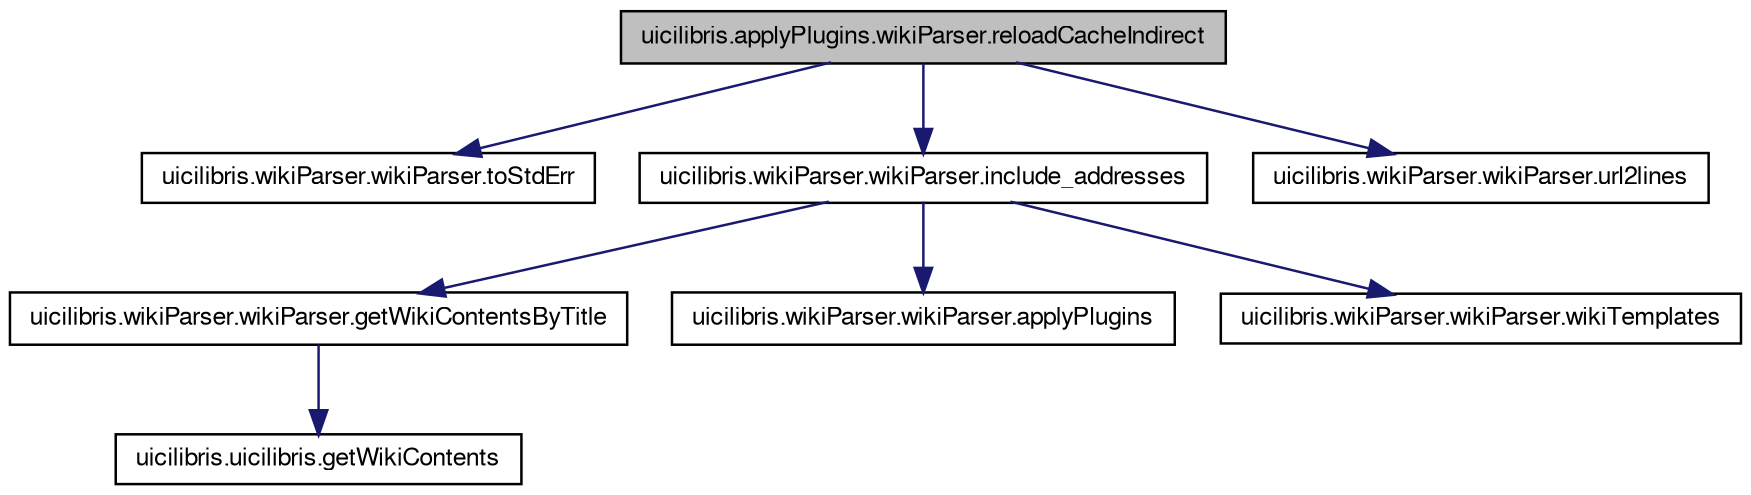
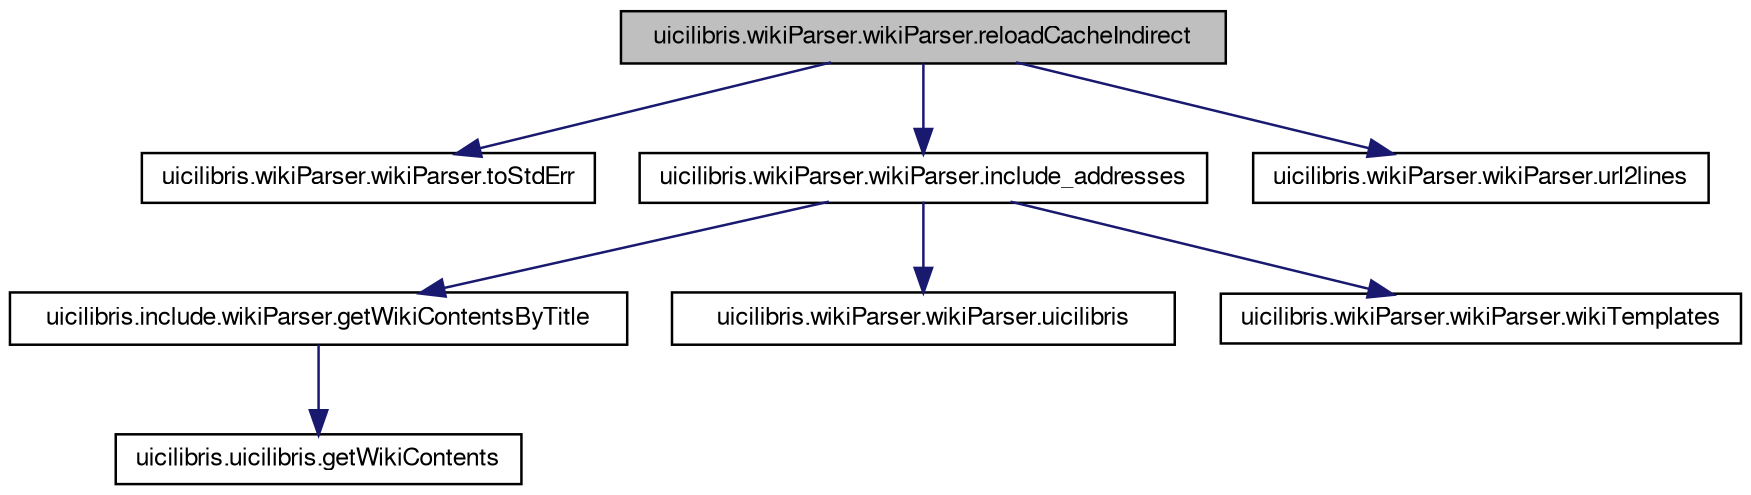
  digraph {
    rankdir=TB
    node [color=black fillcolor=white fontname=FreeSans fontsize=10 shape=record style=filled]
    edge [color=midnightblue fontname=FreeSans fontsize=10 labelfontname=FreeSans labelfontsize=10 style=solid]
-   n1 [fillcolor=grey75 fontcolor=black height=0.2 label="uicilibris.applyPlugins.wikiParser.reloadCacheIndirect" width=0.4]
+   n1 [fillcolor=grey75 fontcolor=black height=0.2 label="uicilibris.wikiParser.wikiParser.reloadCacheIndirect" width=0.4]
    n2 [height=0.2 label="uicilibris.wikiParser.wikiParser.toStdErr" width=0.4]
    n3 [height=0.2 label="uicilibris.wikiParser.wikiParser.include_addresses" width=0.4]
    n4 [height=0.2 label="uicilibris.wikiParser.wikiParser.url2lines" width=0.4]
-   n5 [height=0.2 label="uicilibris.wikiParser.wikiParser.getWikiContentsByTitle" width=0.4]
-   n6 [height=0.2 label="uicilibris.wikiParser.wikiParser.applyPlugins" width=0.4]
+   n5 [height=0.2 label="uicilibris.include.wikiParser.getWikiContentsByTitle" width=0.4]
+   n6 [height=0.2 label="uicilibris.wikiParser.wikiParser.uicilibris" width=0.4]
    n7 [height=0.2 label="uicilibris.wikiParser.wikiParser.wikiTemplates" width=0.4]
    n8 [height=0.2 label="uicilibris.uicilibris.getWikiContents" width=0.4]
    n1 -> n2
    n1 -> n3
    n1 -> n4
    n3 -> n5
    n3 -> n6
    n3 -> n7
    n5 -> n8
  }
